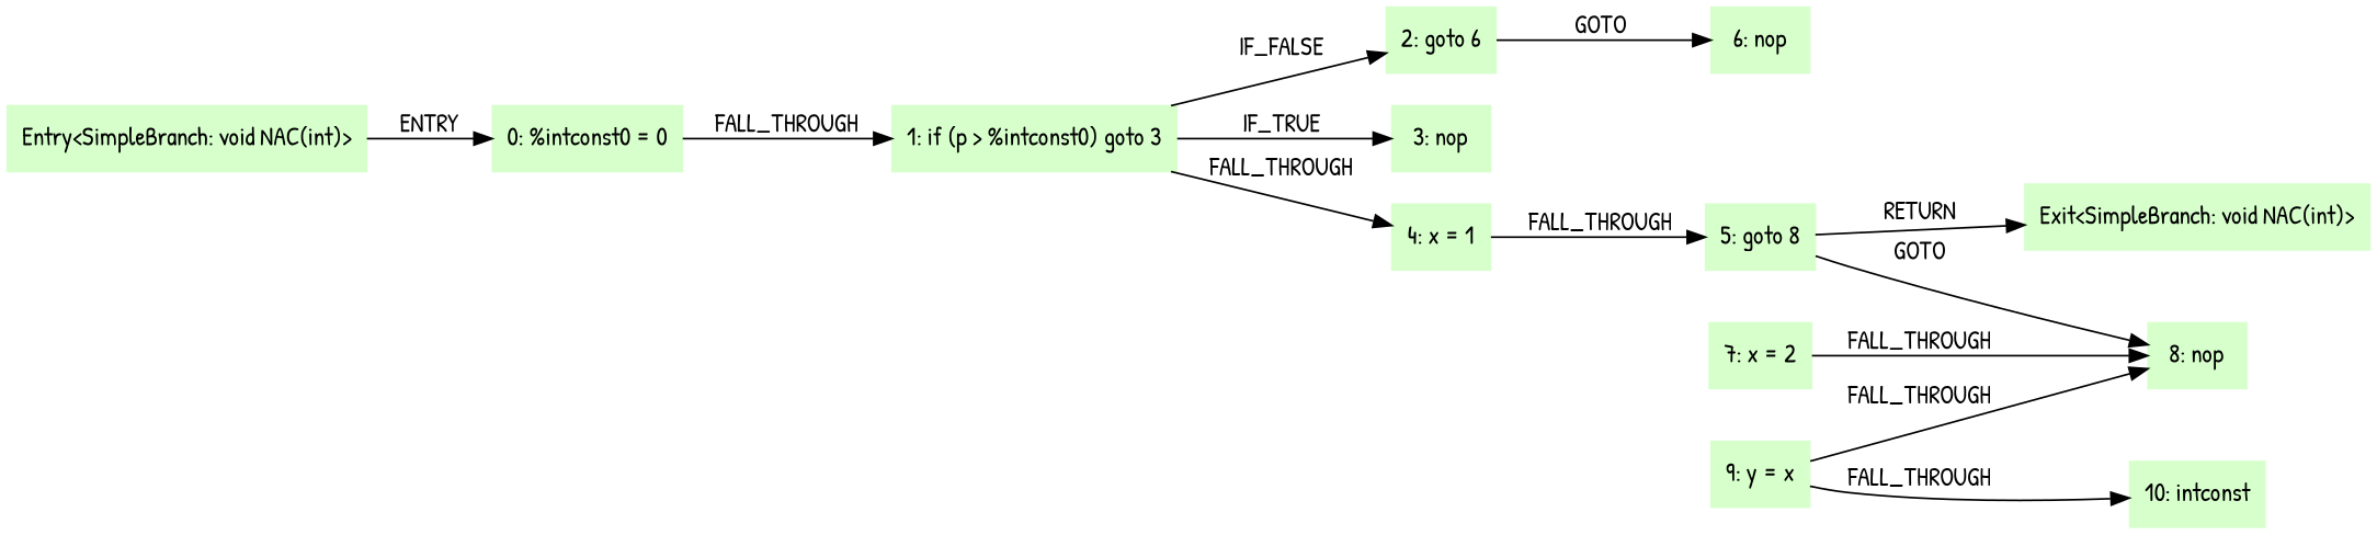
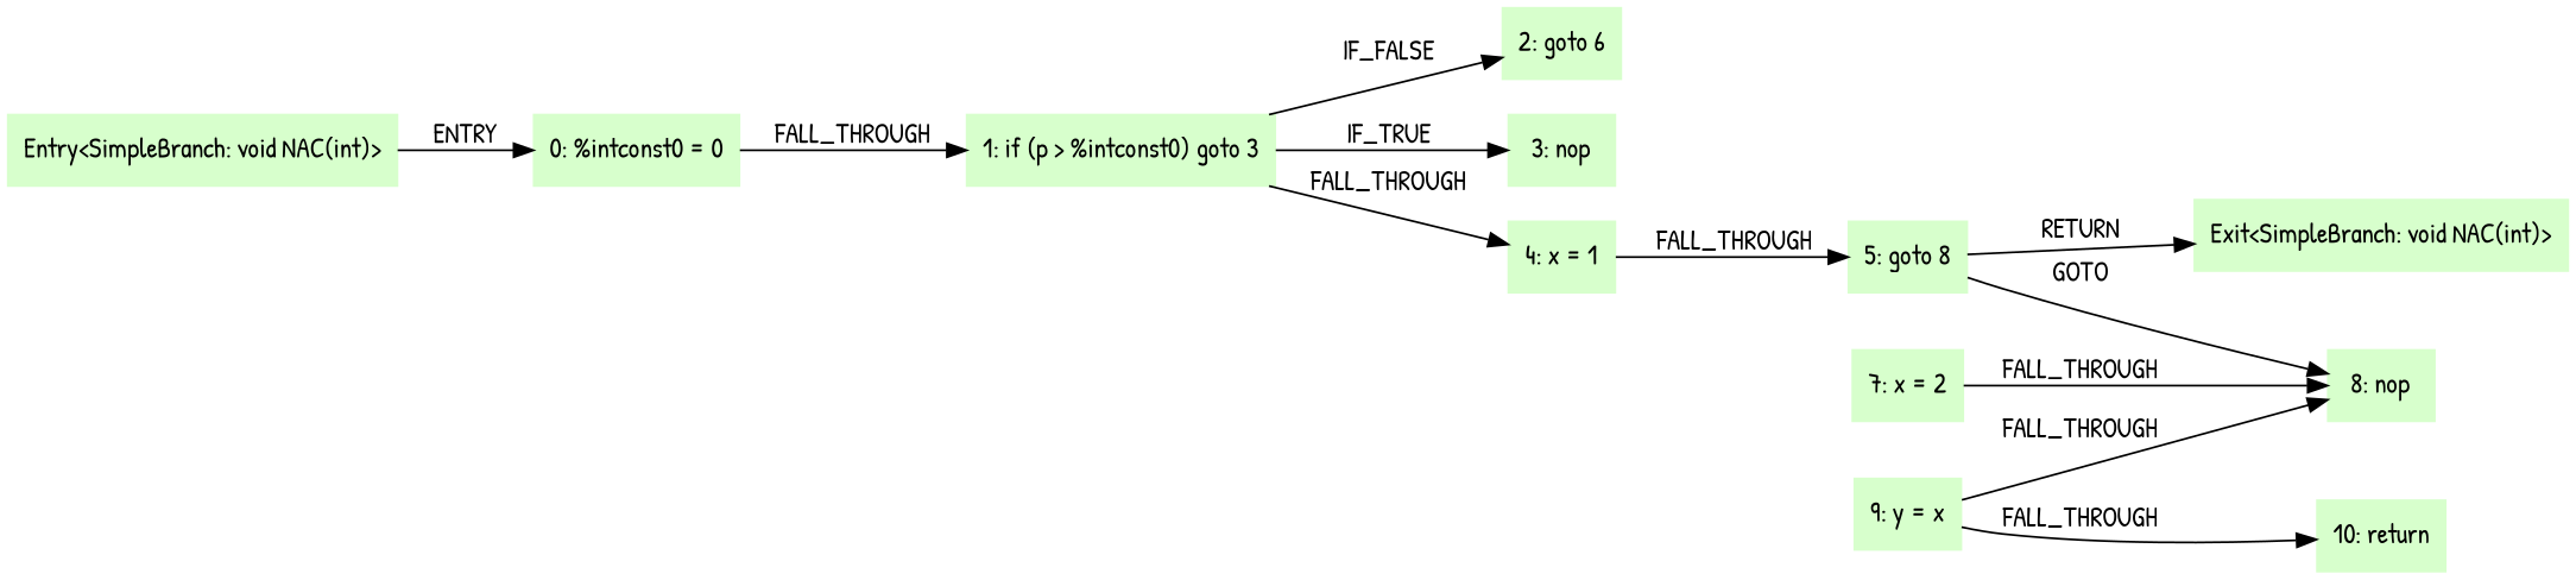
  digraph {
    fontname="Patrick Hand"
    rankdir=LR
    node [color=".3 .2 1.0" fontname="Patrick Hand" shape=box style=filled]
    edge [fontname="Patrick Hand"]
    n1 [label="Entry<SimpleBranch: void NAC(int)>"]
    n2 [label="0: %intconst0 = 0"]
    n3 [label="1: if (p > %intconst0) goto 3"]
    n4 [label="2: goto 6"]
    n5 [label="3: nop"]
    n6 [label="4: x = 1"]
-   n7 [label="6: nop"]
    n8 [label="5: goto 8"]
    n9 [label="8: nop"]
    n10 [label="Exit<SimpleBranch: void NAC(int)>"]
    n11 [label="7: x = 2"]
    n12 [label="9: y = x"]
-   n13 [label="10: intconst"]
+   n13 [label="10: return"]
    n1 -> n2 [label=ENTRY]
    n2 -> n3 [label=FALL_THROUGH]
    n3 -> n4 [label=IF_FALSE]
    n3 -> n5 [label=IF_TRUE]
    n3 -> n6 [label=FALL_THROUGH]
-   n4 -> n7 [label=GOTO]
    n6 -> n8 [label=FALL_THROUGH]
    n8 -> n9 [label=GOTO]
    n8 -> n10 [label=RETURN]
    n11 -> n9 [label=FALL_THROUGH]
    n12 -> n9 [label=FALL_THROUGH]
    n12 -> n13 [label=FALL_THROUGH]
  }
